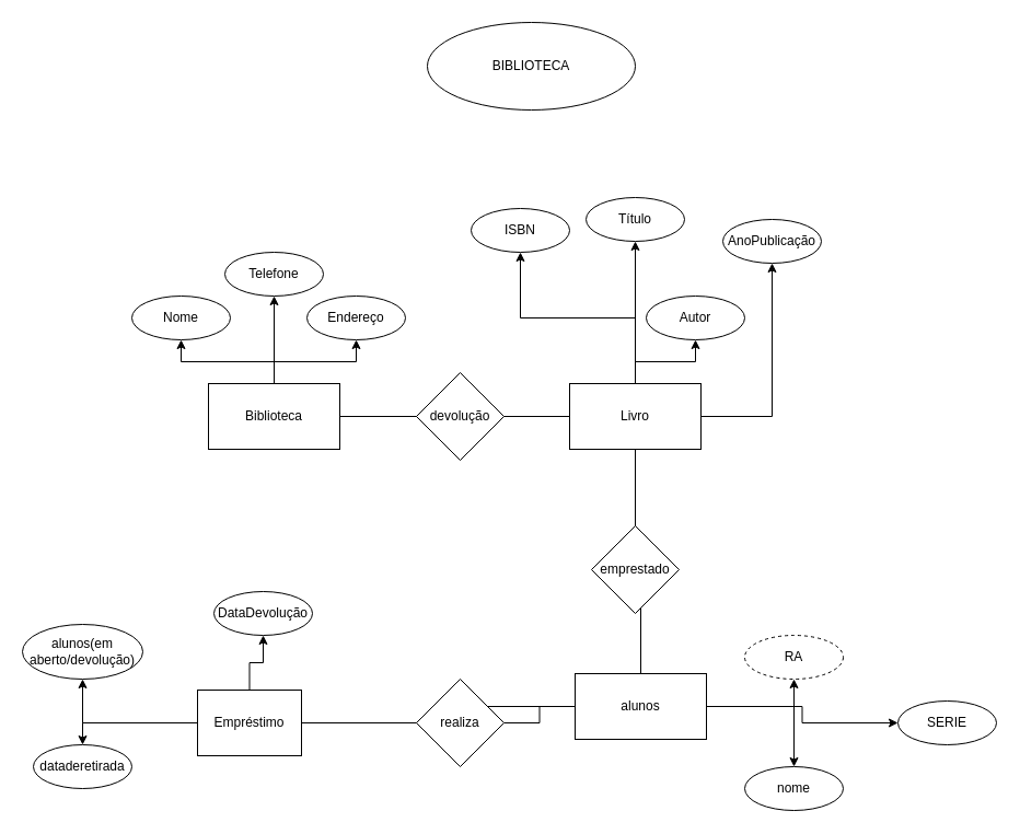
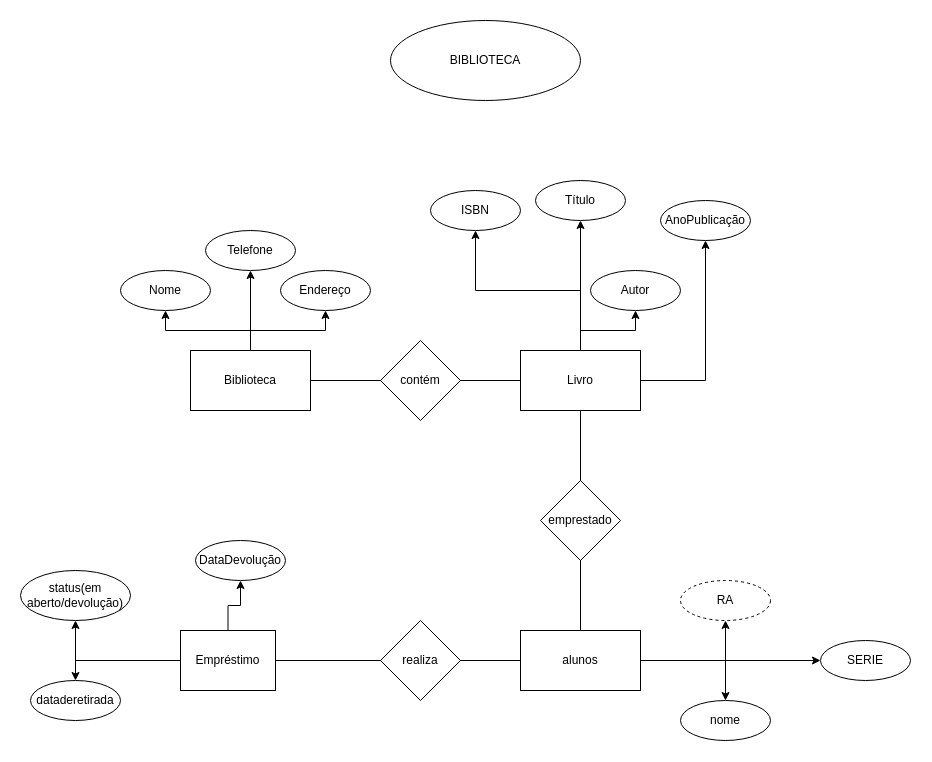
  <mxCell id="0" />
  <mxCell id="1" parent="0" />
  <mxCell id="2" style="edgeStyle=orthogonalEdgeStyle;rounded=0;orthogonalLoop=1;jettySize=auto;html=1;endArrow=none;endFill=0;" edge="1" parent="1" source="6" target="13"><mxGeometry relative="1" as="geometry" /></mxCell>
  <mxCell id="3" style="edgeStyle=orthogonalEdgeStyle;rounded=0;orthogonalLoop=1;jettySize=auto;html=1;entryX=0.5;entryY=1;entryDx=0;entryDy=0;" edge="1" parent="1" source="6" target="26"><mxGeometry relative="1" as="geometry" /></mxCell>
  <mxCell id="4" style="edgeStyle=orthogonalEdgeStyle;rounded=0;orthogonalLoop=1;jettySize=auto;html=1;entryX=0.5;entryY=1;entryDx=0;entryDy=0;" edge="1" parent="1" source="6" target="27"><mxGeometry relative="1" as="geometry" /></mxCell>
  <mxCell id="5" style="edgeStyle=orthogonalEdgeStyle;rounded=0;orthogonalLoop=1;jettySize=auto;html=1;entryX=0.5;entryY=1;entryDx=0;entryDy=0;" edge="1" parent="1" source="6" target="28"><mxGeometry relative="1" as="geometry" /></mxCell>
  <mxCell id="6" value="Biblioteca" style="rounded=0;whiteSpace=wrap;html=1;" vertex="1" parent="1"><mxGeometry x="190" y="350" width="120" height="60" as="geometry" /></mxCell>
- <mxCell id="7" value="devolução" style="rhombus;whiteSpace=wrap;html=1;" vertex="1" parent="1"><mxGeometry x="380" y="340" width="80" height="80" as="geometry" /></mxCell>
+ <mxCell id="7" value="contém" style="rhombus;whiteSpace=wrap;html=1;" vertex="1" parent="1"><mxGeometry x="380" y="340" width="80" height="80" as="geometry" /></mxCell>
  <mxCell id="8" style="edgeStyle=orthogonalEdgeStyle;rounded=0;orthogonalLoop=1;jettySize=auto;html=1;entryX=0.5;entryY=0;entryDx=0;entryDy=0;endArrow=none;endFill=0;" edge="1" parent="1" source="13" target="24"><mxGeometry relative="1" as="geometry" /></mxCell>
  <mxCell id="9" style="edgeStyle=orthogonalEdgeStyle;rounded=0;orthogonalLoop=1;jettySize=auto;html=1;" edge="1" parent="1" source="13" target="29"><mxGeometry relative="1" as="geometry" /></mxCell>
  <mxCell id="10" style="edgeStyle=orthogonalEdgeStyle;rounded=0;orthogonalLoop=1;jettySize=auto;html=1;entryX=0.5;entryY=1;entryDx=0;entryDy=0;" edge="1" parent="1" source="13" target="30"><mxGeometry relative="1" as="geometry" /></mxCell>
  <mxCell id="11" style="edgeStyle=orthogonalEdgeStyle;rounded=0;orthogonalLoop=1;jettySize=auto;html=1;entryX=0.5;entryY=1;entryDx=0;entryDy=0;" edge="1" parent="1" source="13" target="35"><mxGeometry relative="1" as="geometry" /></mxCell>
  <mxCell id="12" style="edgeStyle=orthogonalEdgeStyle;rounded=0;orthogonalLoop=1;jettySize=auto;html=1;entryX=0.5;entryY=1;entryDx=0;entryDy=0;" edge="1" parent="1" source="13" target="36"><mxGeometry relative="1" as="geometry" /></mxCell>
  <mxCell id="13" value="Livro" style="rounded=0;whiteSpace=wrap;html=1;" vertex="1" parent="1"><mxGeometry x="520" y="350" width="120" height="60" as="geometry" /></mxCell>
  <mxCell id="14" style="edgeStyle=orthogonalEdgeStyle;rounded=0;orthogonalLoop=1;jettySize=auto;html=1;entryX=0;entryY=0.5;entryDx=0;entryDy=0;endArrow=none;endFill=0;" edge="1" parent="1" source="18" target="24"><mxGeometry relative="1" as="geometry" /></mxCell>
  <mxCell id="15" style="edgeStyle=orthogonalEdgeStyle;rounded=0;orthogonalLoop=1;jettySize=auto;html=1;" edge="1" parent="1" source="18" target="32"><mxGeometry relative="1" as="geometry" /></mxCell>
  <mxCell id="16" style="edgeStyle=orthogonalEdgeStyle;rounded=0;orthogonalLoop=1;jettySize=auto;html=1;entryX=0.5;entryY=0;entryDx=0;entryDy=0;" edge="1" parent="1" source="18" target="31"><mxGeometry relative="1" as="geometry" /></mxCell>
  <mxCell id="17" style="edgeStyle=orthogonalEdgeStyle;rounded=0;orthogonalLoop=1;jettySize=auto;html=1;entryX=0.5;entryY=1;entryDx=0;entryDy=0;" edge="1" parent="1" source="18" target="38"><mxGeometry relative="1" as="geometry" /></mxCell>
  <mxCell id="18" value="Empréstimo" style="rounded=0;whiteSpace=wrap;html=1;" vertex="1" parent="1"><mxGeometry x="180" y="630" width="95" height="60" as="geometry" /></mxCell>
  <mxCell id="19" value="emprestado " style="rhombus;whiteSpace=wrap;html=1;" vertex="1" parent="1"><mxGeometry x="540" y="480" width="80" height="80" as="geometry" /></mxCell>
  <mxCell id="20" value="" style="edgeStyle=orthogonalEdgeStyle;rounded=0;orthogonalLoop=1;jettySize=auto;html=1;endArrow=none;endFill=0;" edge="1" parent="1" source="24" target="25"><mxGeometry relative="1" as="geometry" /></mxCell>
  <mxCell id="21" style="edgeStyle=orthogonalEdgeStyle;rounded=0;orthogonalLoop=1;jettySize=auto;html=1;entryX=0.5;entryY=1;entryDx=0;entryDy=0;" edge="1" parent="1" source="24" target="34"><mxGeometry relative="1" as="geometry" /></mxCell>
  <mxCell id="22" style="edgeStyle=orthogonalEdgeStyle;rounded=0;orthogonalLoop=1;jettySize=auto;html=1;entryX=0.5;entryY=0;entryDx=0;entryDy=0;" edge="1" parent="1" source="24" target="33"><mxGeometry relative="1" as="geometry" /></mxCell>
  <mxCell id="23" style="edgeStyle=orthogonalEdgeStyle;rounded=0;orthogonalLoop=1;jettySize=auto;html=1;entryX=0;entryY=0.5;entryDx=0;entryDy=0;" edge="1" parent="1" source="24" target="37"><mxGeometry relative="1" as="geometry" /></mxCell>
- <mxCell id="24" value="alunos" style="rounded=0;whiteSpace=wrap;html=1;" vertex="1" parent="1"><mxGeometry x="525" y="615" width="120" height="60" as="geometry" /></mxCell>
+ <mxCell id="24" value="alunos" style="rounded=0;whiteSpace=wrap;html=1;" vertex="1" parent="1"><mxGeometry x="520" y="630" width="120" height="60" as="geometry" /></mxCell>
  <mxCell id="25" value="realiza" style="rhombus;whiteSpace=wrap;html=1;" vertex="1" parent="1"><mxGeometry x="380" y="620" width="80" height="80" as="geometry" /></mxCell>
  <mxCell id="26" value="Nome" style="ellipse;whiteSpace=wrap;html=1;" vertex="1" parent="1"><mxGeometry x="120" y="270" width="90" height="40" as="geometry" /></mxCell>
  <mxCell id="27" value="Endereço" style="ellipse;whiteSpace=wrap;html=1;" vertex="1" parent="1"><mxGeometry x="280" y="270" width="90" height="40" as="geometry" /></mxCell>
  <mxCell id="28" value="Telefone" style="ellipse;whiteSpace=wrap;html=1;" vertex="1" parent="1"><mxGeometry x="205" y="230" width="90" height="40" as="geometry" /></mxCell>
  <mxCell id="29" value="Título" style="ellipse;whiteSpace=wrap;html=1;" vertex="1" parent="1"><mxGeometry x="535" y="180" width="90" height="40" as="geometry" /></mxCell>
  <mxCell id="30" value="Autor" style="ellipse;whiteSpace=wrap;html=1;" vertex="1" parent="1"><mxGeometry x="590" y="270" width="90" height="40" as="geometry" /></mxCell>
  <mxCell id="31" value="dataderetirada" style="ellipse;whiteSpace=wrap;html=1;" vertex="1" parent="1"><mxGeometry x="30" y="680" width="90" height="40" as="geometry" /></mxCell>
  <mxCell id="32" value="DataDevolução" style="ellipse;whiteSpace=wrap;html=1;" vertex="1" parent="1"><mxGeometry x="195" y="540" width="90" height="40" as="geometry" /></mxCell>
  <mxCell id="33" value="nome" style="ellipse;whiteSpace=wrap;html=1;" vertex="1" parent="1"><mxGeometry x="680" y="700" width="90" height="40" as="geometry" /></mxCell>
  <mxCell id="34" value="RA" style="ellipse;whiteSpace=wrap;html=1;dashed=1;" vertex="1" parent="1"><mxGeometry x="680" y="580" width="90" height="40" as="geometry" /></mxCell>
  <mxCell id="35" value="AnoPublicação" style="ellipse;whiteSpace=wrap;html=1;" vertex="1" parent="1"><mxGeometry x="660" y="200" width="90" height="40" as="geometry" /></mxCell>
  <mxCell id="36" value="ISBN" style="ellipse;whiteSpace=wrap;html=1;" vertex="1" parent="1"><mxGeometry x="430" y="190" width="90" height="40" as="geometry" /></mxCell>
  <mxCell id="37" value="SERIE" style="ellipse;whiteSpace=wrap;html=1;" vertex="1" parent="1"><mxGeometry x="820" y="640" width="90" height="40" as="geometry" /></mxCell>
- <mxCell id="38" value="alunos(em aberto/devolução)" style="ellipse;whiteSpace=wrap;html=1;" vertex="1" parent="1"><mxGeometry x="20" y="570" width="110" height="50" as="geometry" /></mxCell>
+ <mxCell id="38" value="status(em aberto/devolução)" style="ellipse;whiteSpace=wrap;html=1;" vertex="1" parent="1"><mxGeometry x="20" y="570" width="110" height="50" as="geometry" /></mxCell>
  <mxCell id="39" value="BIBLIOTECA" style="ellipse;whiteSpace=wrap;html=1;" vertex="1" parent="1"><mxGeometry x="390" y="20" width="190" height="80" as="geometry" /></mxCell>
